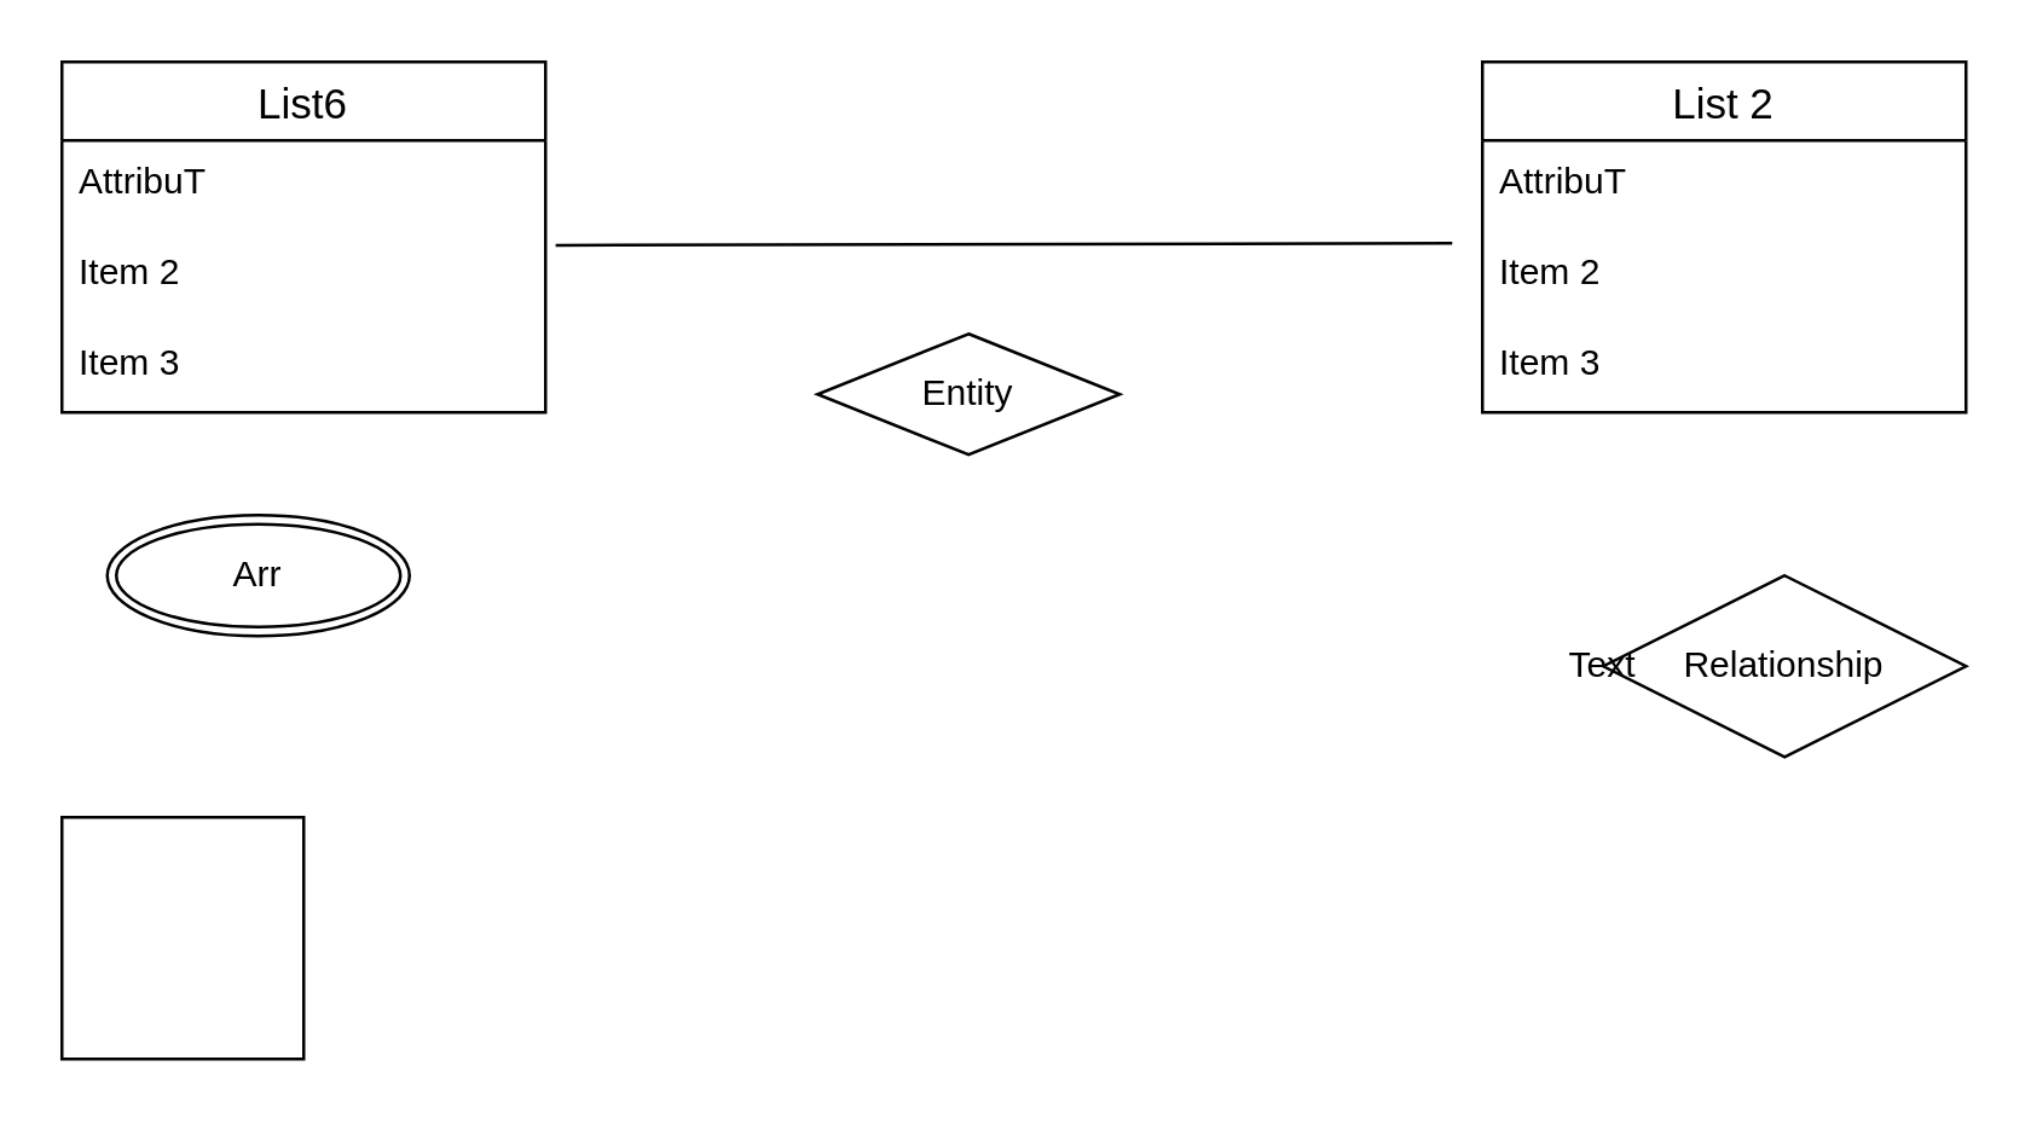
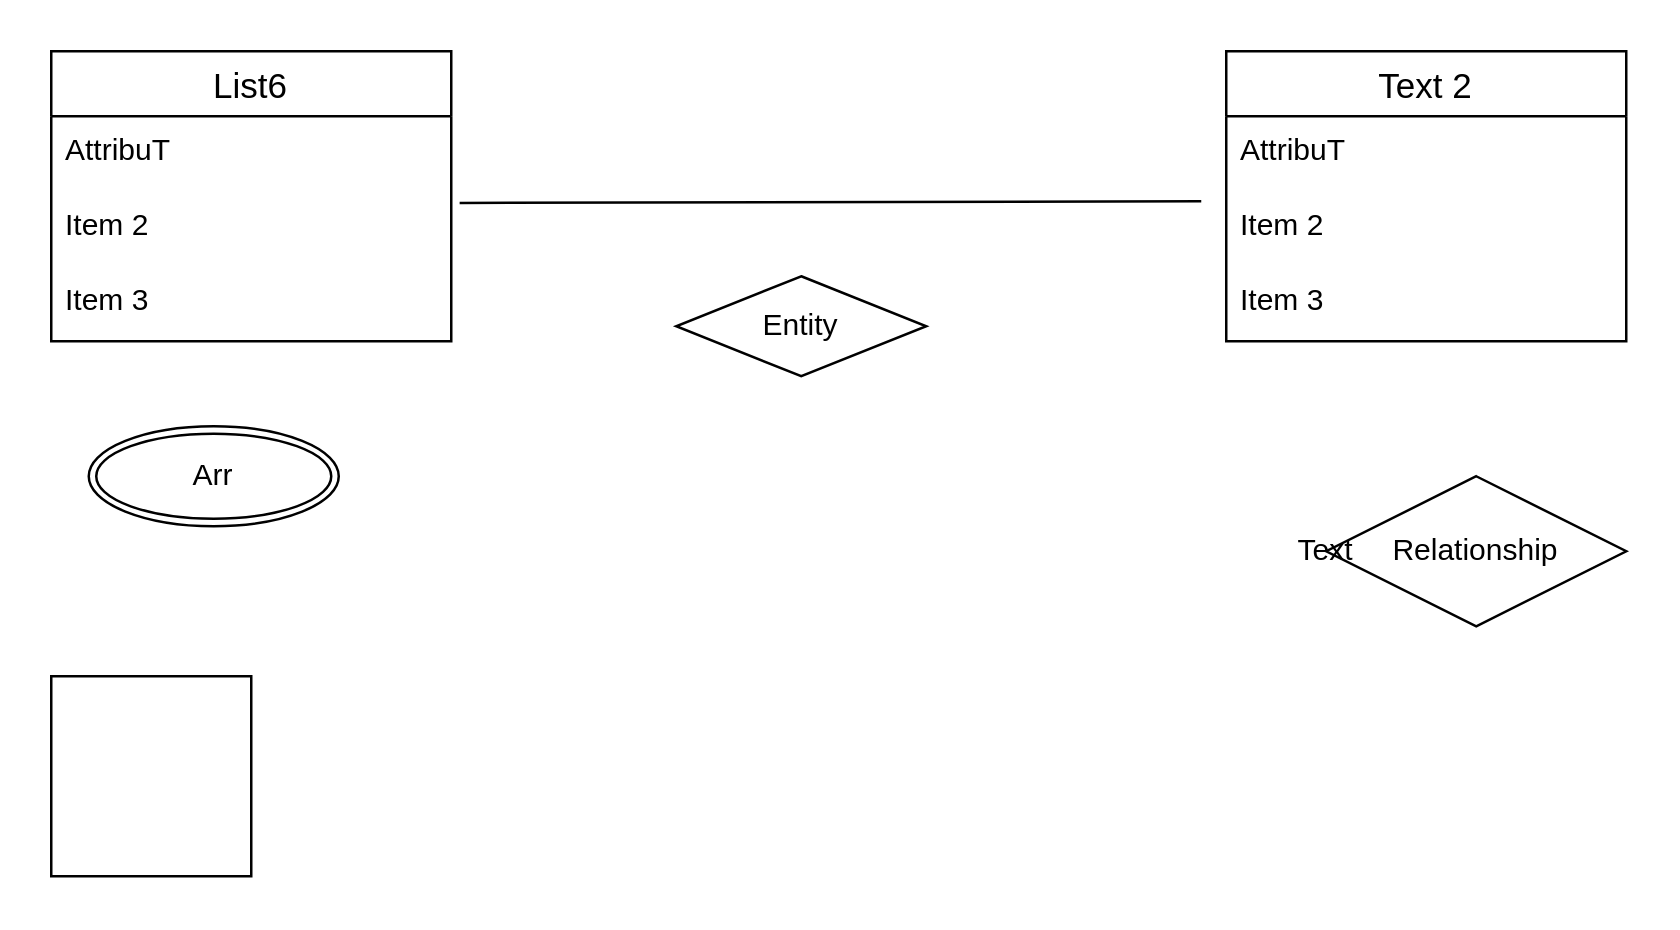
  <mxCell id="0" />
  <mxCell id="1" parent="0" />
  <mxCell id="2" value="List6" style="swimlane;fontStyle=0;childLayout=stackLayout;horizontal=1;startSize=26;horizontalStack=0;resizeParent=1;resizeParentMax=0;resizeLast=0;collapsible=1;marginBottom=0;align=center;fontSize=14;" vertex="1" parent="1"><mxGeometry x="20" y="20" width="160" height="116" as="geometry" /></mxCell>
  <mxCell id="3" value="AttribuT" style="text;strokeColor=none;fillColor=none;spacingLeft=4;spacingRight=4;overflow=hidden;rotatable=0;points=[[0,0.5],[1,0.5]];portConstraint=eastwest;fontSize=12;" vertex="1" parent="2"><mxGeometry y="26" width="160" height="30" as="geometry" /></mxCell>
  <mxCell id="4" value="Item 2" style="text;strokeColor=none;fillColor=none;spacingLeft=4;spacingRight=4;overflow=hidden;rotatable=0;points=[[0,0.5],[1,0.5]];portConstraint=eastwest;fontSize=12;" vertex="1" parent="2"><mxGeometry y="56" width="160" height="30" as="geometry" /></mxCell>
  <mxCell id="5" value="Item 3" style="text;strokeColor=none;fillColor=none;spacingLeft=4;spacingRight=4;overflow=hidden;rotatable=0;points=[[0,0.5],[1,0.5]];portConstraint=eastwest;fontSize=12;" vertex="1" parent="2"><mxGeometry y="86" width="160" height="30" as="geometry" /></mxCell>
  <mxCell id="6" value="" style="endArrow=none;html=1;rounded=0;exitX=1.021;exitY=0.156;exitDx=0;exitDy=0;exitPerimeter=0;" edge="1" parent="1" source="4"><mxGeometry relative="1" as="geometry"><mxPoint x="320" y="80" as="sourcePoint" /><mxPoint x="480" y="80" as="targetPoint" /></mxGeometry></mxCell>
- <mxCell id="7" value="List 2" style="swimlane;fontStyle=0;childLayout=stackLayout;horizontal=1;startSize=26;horizontalStack=0;resizeParent=1;resizeParentMax=0;resizeLast=0;collapsible=1;marginBottom=0;align=center;fontSize=14;" vertex="1" parent="1"><mxGeometry x="490" y="20" width="160" height="116" as="geometry" /></mxCell>
+ <mxCell id="7" value="Text 2" style="swimlane;fontStyle=0;childLayout=stackLayout;horizontal=1;startSize=26;horizontalStack=0;resizeParent=1;resizeParentMax=0;resizeLast=0;collapsible=1;marginBottom=0;align=center;fontSize=14;" vertex="1" parent="1"><mxGeometry x="490" y="20" width="160" height="116" as="geometry" /></mxCell>
  <mxCell id="8" value="AttribuT" style="text;strokeColor=none;fillColor=none;spacingLeft=4;spacingRight=4;overflow=hidden;rotatable=0;points=[[0,0.5],[1,0.5]];portConstraint=eastwest;fontSize=12;" vertex="1" parent="7"><mxGeometry y="26" width="160" height="30" as="geometry" /></mxCell>
  <mxCell id="9" value="Item 2" style="text;strokeColor=none;fillColor=none;spacingLeft=4;spacingRight=4;overflow=hidden;rotatable=0;points=[[0,0.5],[1,0.5]];portConstraint=eastwest;fontSize=12;" vertex="1" parent="7"><mxGeometry y="56" width="160" height="30" as="geometry" /></mxCell>
  <mxCell id="10" value="Item 3" style="text;strokeColor=none;fillColor=none;spacingLeft=4;spacingRight=4;overflow=hidden;rotatable=0;points=[[0,0.5],[1,0.5]];portConstraint=eastwest;fontSize=12;" vertex="1" parent="7"><mxGeometry y="86" width="160" height="30" as="geometry" /></mxCell>
  <mxCell id="11" value="Entity" style="rhombus;arcSize=10;whiteSpace=wrap;html=1;align=center;" vertex="1" parent="1"><mxGeometry x="270" y="110" width="100" height="40" as="geometry" /></mxCell>
  <mxCell id="12" value="Arr" style="ellipse;shape=doubleEllipse;margin=3;whiteSpace=wrap;html=1;align=center;" vertex="1" parent="1"><mxGeometry x="35" y="170" width="100" height="40" as="geometry" /></mxCell>
  <mxCell id="13" value="Relationship" style="shape=rhombus;perimeter=rhombusPerimeter;whiteSpace=wrap;html=1;align=center;" vertex="1" parent="1"><mxGeometry x="530" y="190" width="120" height="60" as="geometry" /></mxCell>
  <mxCell id="14" value="" style="whiteSpace=wrap;html=1;aspect=fixed;" vertex="1" parent="1"><mxGeometry x="20" y="270" width="80" height="80" as="geometry" /></mxCell>
  <mxCell id="15" value="Text" style="text;html=1;strokeColor=none;fillColor=none;align=center;verticalAlign=middle;whiteSpace=wrap;rounded=0;" vertex="1" parent="1"><mxGeometry x="510" y="210" width="40" height="20" as="geometry" /></mxCell>
